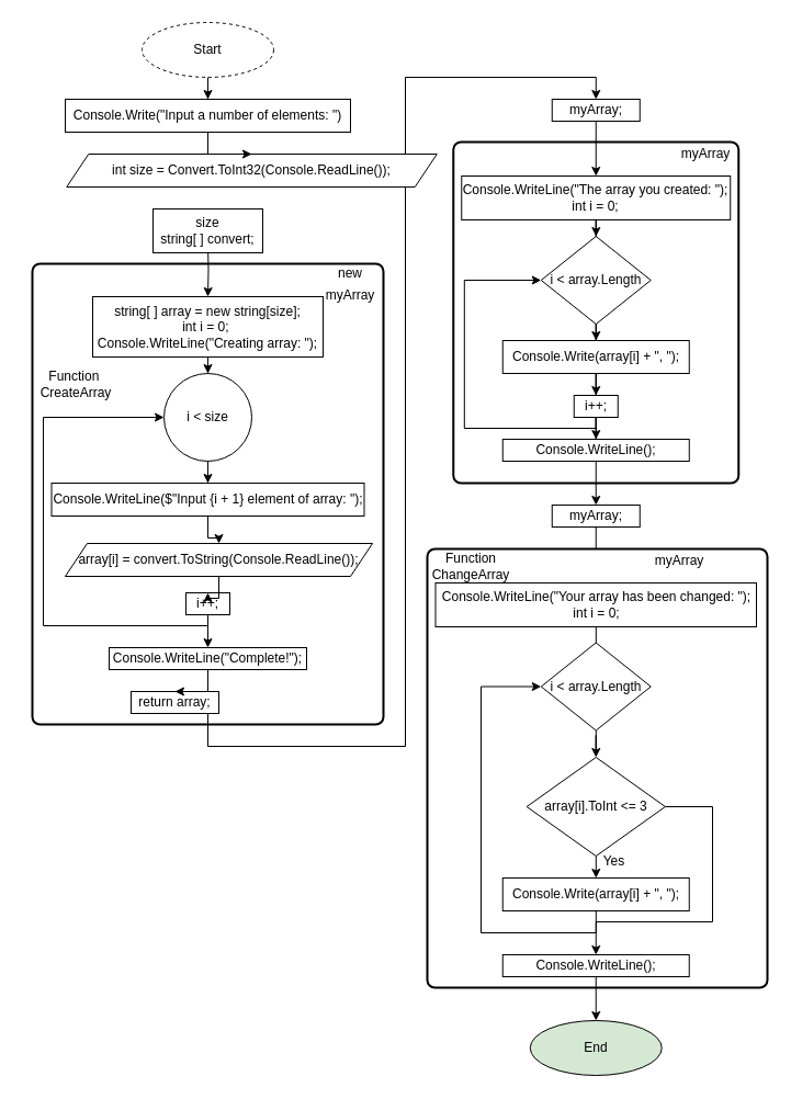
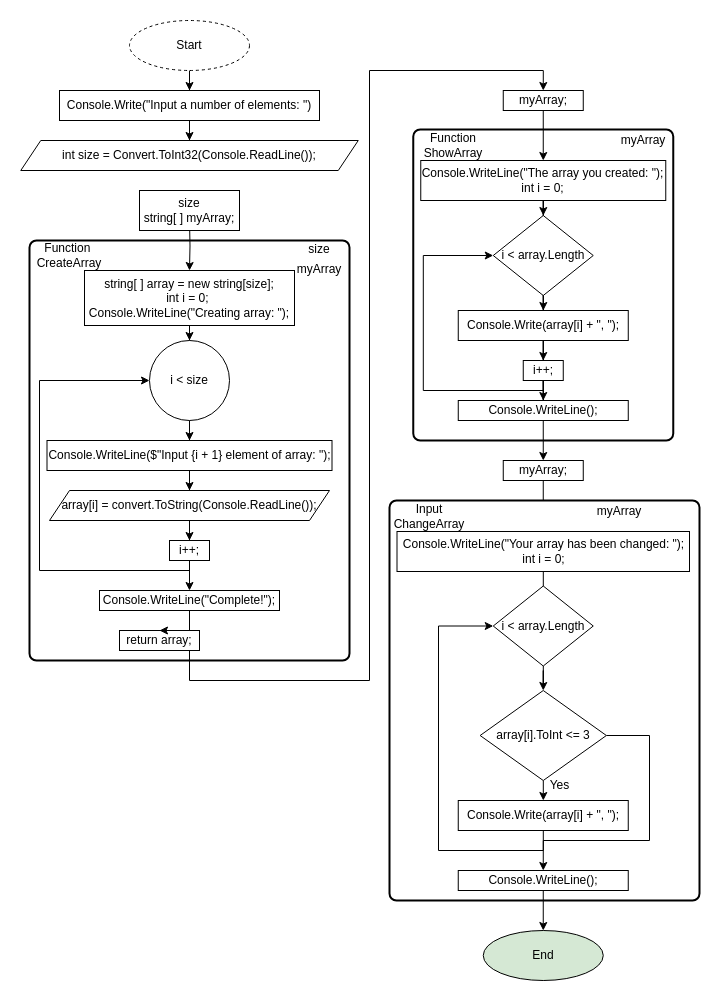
  <mxCell id="0" />
  <mxCell id="1" parent="0" />
  <mxCell id="2" value="" style="rounded=1;whiteSpace=wrap;html=1;absoluteArcSize=1;arcSize=14;strokeWidth=2;" parent="1" vertex="1"><mxGeometry x="412.76" y="129" width="260" height="311" as="geometry" /></mxCell>
  <mxCell id="3" value="" style="rounded=1;whiteSpace=wrap;html=1;absoluteArcSize=1;arcSize=14;strokeWidth=2;" parent="1" vertex="1"><mxGeometry x="29" y="240" width="320" height="420" as="geometry" /></mxCell>
  <mxCell id="4" style="edgeStyle=orthogonalEdgeStyle;rounded=0;orthogonalLoop=1;jettySize=auto;html=1;entryX=0.5;entryY=0;entryDx=0;entryDy=0;" edge="1" parent="1" source="5" target="41"><mxGeometry relative="1" as="geometry" /></mxCell>
  <mxCell id="5" value="Start" style="ellipse;whiteSpace=wrap;html=1;dashed=1;" parent="1" vertex="1"><mxGeometry x="129" y="20" width="120" height="50" as="geometry" /></mxCell>
  <mxCell id="6" value="" style="edgeStyle=orthogonalEdgeStyle;rounded=0;orthogonalLoop=1;jettySize=auto;html=1;" parent="1" target="8" edge="1"><mxGeometry relative="1" as="geometry"><mxPoint x="189" y="220" as="sourcePoint" /></mxGeometry></mxCell>
  <mxCell id="7" value="" style="edgeStyle=orthogonalEdgeStyle;rounded=0;orthogonalLoop=1;jettySize=auto;html=1;" parent="1" source="8" target="11" edge="1"><mxGeometry relative="1" as="geometry" /></mxCell>
  <mxCell id="8" value="string[ ] array = new string[size];&lt;br&gt;int i = 0;&amp;nbsp;&lt;br&gt;Console.WriteLine(&quot;Creating array: &quot;);" style="rounded=0;whiteSpace=wrap;html=1;" parent="1" vertex="1"><mxGeometry x="84" y="270" width="210" height="55" as="geometry" /></mxCell>
- <mxCell id="9" value="size&lt;br&gt;string[ ] convert;" style="rounded=0;whiteSpace=wrap;html=1;" parent="1" vertex="1"><mxGeometry x="139" y="190" width="100" height="40" as="geometry" /></mxCell>
+ <mxCell id="9" value="size&lt;br&gt;string[ ] myArray;" style="rounded=0;whiteSpace=wrap;html=1;" parent="1" vertex="1"><mxGeometry x="139" y="190" width="100" height="40" as="geometry" /></mxCell>
  <mxCell id="10" style="edgeStyle=orthogonalEdgeStyle;rounded=0;orthogonalLoop=1;jettySize=auto;html=1;entryX=0.5;entryY=0;entryDx=0;entryDy=0;" edge="1" parent="1" source="11" target="36"><mxGeometry relative="1" as="geometry" /></mxCell>
  <mxCell id="11" value="i &amp;lt; size" style="ellipse;whiteSpace=wrap;html=1;" parent="1" vertex="1"><mxGeometry x="149" y="340" width="80" height="80" as="geometry" /></mxCell>
  <mxCell id="12" style="edgeStyle=orthogonalEdgeStyle;rounded=0;orthogonalLoop=1;jettySize=auto;html=1;entryX=0;entryY=0.5;entryDx=0;entryDy=0;" parent="1" source="14" target="11" edge="1"><mxGeometry relative="1" as="geometry"><Array as="points"><mxPoint x="189" y="570" /><mxPoint x="39" y="570" /><mxPoint x="39" y="380" /></Array></mxGeometry></mxCell>
  <mxCell id="13" style="edgeStyle=orthogonalEdgeStyle;rounded=0;orthogonalLoop=1;jettySize=auto;html=1;" edge="1" parent="1" source="14" target="38"><mxGeometry relative="1" as="geometry" /></mxCell>
  <mxCell id="14" value="i++;" style="rounded=0;whiteSpace=wrap;html=1;" parent="1" vertex="1"><mxGeometry x="169" y="540" width="40" height="20" as="geometry" /></mxCell>
- <mxCell id="15" value="Function&amp;nbsp; CreateArray" style="text;html=1;strokeColor=none;fillColor=none;align=center;verticalAlign=middle;whiteSpace=wrap;rounded=0;" parent="1" vertex="1"><mxGeometry x="39" y="335" width="60" height="30" as="geometry" /></mxCell>
+ <mxCell id="15" value="Function&amp;nbsp; CreateArray" style="text;html=1;strokeColor=none;fillColor=none;align=center;verticalAlign=middle;whiteSpace=wrap;rounded=0;" parent="1" vertex="1"><mxGeometry x="39" y="240" width="60" height="30" as="geometry" /></mxCell>
  <mxCell id="16" style="edgeStyle=orthogonalEdgeStyle;rounded=0;orthogonalLoop=1;jettySize=auto;html=1;entryX=0.5;entryY=0;entryDx=0;entryDy=0;" parent="1" source="17" target="32" edge="1"><mxGeometry relative="1" as="geometry"><Array as="points"><mxPoint x="189" y="680" /><mxPoint x="369" y="680" /><mxPoint x="369" y="70" /><mxPoint x="543" y="70" /><mxPoint x="543" y="90" /></Array></mxGeometry></mxCell>
  <mxCell id="17" value="return array;" style="rounded=0;whiteSpace=wrap;html=1;" parent="1" vertex="1"><mxGeometry x="119" y="630" width="80" height="20" as="geometry" /></mxCell>
  <mxCell id="18" value="" style="edgeStyle=orthogonalEdgeStyle;rounded=0;orthogonalLoop=1;jettySize=auto;html=1;" parent="1" source="19" target="21" edge="1"><mxGeometry relative="1" as="geometry" /></mxCell>
  <mxCell id="19" value="Console.WriteLine(&quot;The array you created: &quot;);&lt;br&gt;int i = 0;" style="rounded=0;whiteSpace=wrap;html=1;" parent="1" vertex="1"><mxGeometry x="420.26" y="160" width="245" height="40" as="geometry" /></mxCell>
  <mxCell id="20" value="" style="edgeStyle=orthogonalEdgeStyle;rounded=0;orthogonalLoop=1;jettySize=auto;html=1;" parent="1" source="21" target="27" edge="1"><mxGeometry relative="1" as="geometry" /></mxCell>
  <mxCell id="21" value="i &amp;lt; array.Length" style="rhombus;whiteSpace=wrap;html=1;" parent="1" vertex="1"><mxGeometry x="492.76" y="215" width="100" height="80" as="geometry" /></mxCell>
  <mxCell id="22" style="edgeStyle=orthogonalEdgeStyle;rounded=0;orthogonalLoop=1;jettySize=auto;html=1;entryX=0;entryY=0.5;entryDx=0;entryDy=0;exitX=0.5;exitY=1;exitDx=0;exitDy=0;" parent="1" source="24" target="21" edge="1"><mxGeometry relative="1" as="geometry"><Array as="points"><mxPoint x="542.76" y="390" /><mxPoint x="422.76" y="390" /><mxPoint x="422.76" y="255" /></Array></mxGeometry></mxCell>
  <mxCell id="23" style="edgeStyle=orthogonalEdgeStyle;rounded=0;orthogonalLoop=1;jettySize=auto;html=1;entryX=0.5;entryY=0;entryDx=0;entryDy=0;" edge="1" parent="1" source="24" target="45"><mxGeometry relative="1" as="geometry" /></mxCell>
  <mxCell id="24" value="i++;" style="rounded=0;whiteSpace=wrap;html=1;" parent="1" vertex="1"><mxGeometry x="522.76" y="360" width="40" height="20" as="geometry" /></mxCell>
+ <mxCell id="25" value="Function ShowArray" style="text;html=1;strokeColor=none;fillColor=none;align=center;verticalAlign=middle;whiteSpace=wrap;rounded=0;" parent="1" vertex="1"><mxGeometry x="422.76" y="130" width="60" height="30" as="geometry" /></mxCell>
  <mxCell id="26" style="edgeStyle=orthogonalEdgeStyle;rounded=0;orthogonalLoop=1;jettySize=auto;html=1;entryX=0.5;entryY=0;entryDx=0;entryDy=0;" parent="1" source="27" target="24" edge="1"><mxGeometry relative="1" as="geometry" /></mxCell>
  <mxCell id="27" value="Console.Write(array[i] + &quot;, &quot;);" style="rounded=0;whiteSpace=wrap;html=1;" parent="1" vertex="1"><mxGeometry x="457.76" y="310" width="170" height="30" as="geometry" /></mxCell>
  <mxCell id="28" value="myArray" style="text;html=1;strokeColor=none;fillColor=none;align=center;verticalAlign=middle;whiteSpace=wrap;rounded=0;" parent="1" vertex="1"><mxGeometry x="289" y="259" width="60" height="20" as="geometry" /></mxCell>
- <mxCell id="29" value="new" style="text;html=1;strokeColor=none;fillColor=none;align=center;verticalAlign=middle;whiteSpace=wrap;rounded=0;" parent="1" vertex="1"><mxGeometry x="294" y="239" width="50" height="20" as="geometry" /></mxCell>
+ <mxCell id="29" value="size" style="text;html=1;strokeColor=none;fillColor=none;align=center;verticalAlign=middle;whiteSpace=wrap;rounded=0;" parent="1" vertex="1"><mxGeometry x="294" y="239" width="50" height="20" as="geometry" /></mxCell>
  <mxCell id="30" value="myArray" style="text;html=1;strokeColor=none;fillColor=none;align=center;verticalAlign=middle;whiteSpace=wrap;rounded=0;" parent="1" vertex="1"><mxGeometry x="612.76" y="130" width="60" height="20" as="geometry" /></mxCell>
  <mxCell id="31" style="edgeStyle=orthogonalEdgeStyle;rounded=0;orthogonalLoop=1;jettySize=auto;html=1;entryX=0.5;entryY=0;entryDx=0;entryDy=0;" parent="1" source="32" target="19" edge="1"><mxGeometry relative="1" as="geometry" /></mxCell>
  <mxCell id="32" value="myArray;" style="rounded=0;whiteSpace=wrap;html=1;" parent="1" vertex="1"><mxGeometry x="502.76" y="90" width="80" height="20" as="geometry" /></mxCell>
  <mxCell id="33" style="edgeStyle=orthogonalEdgeStyle;rounded=0;orthogonalLoop=1;jettySize=auto;html=1;entryX=0.5;entryY=0;entryDx=0;entryDy=0;" edge="1" parent="1" source="34" target="48"><mxGeometry relative="1" as="geometry" /></mxCell>
  <mxCell id="34" value="myArray;" style="rounded=0;whiteSpace=wrap;html=1;" parent="1" vertex="1"><mxGeometry x="502.76" y="460" width="80" height="20" as="geometry" /></mxCell>
  <mxCell id="35" style="edgeStyle=orthogonalEdgeStyle;rounded=0;orthogonalLoop=1;jettySize=auto;html=1;entryX=0.5;entryY=0;entryDx=0;entryDy=0;" edge="1" parent="1" source="36" target="43"><mxGeometry relative="1" as="geometry" /></mxCell>
  <mxCell id="36" value="Console.WriteLine($&quot;Input {i + 1} element of array: &quot;);" style="rounded=0;whiteSpace=wrap;html=1;" vertex="1" parent="1"><mxGeometry x="46.5" y="440" width="285" height="30" as="geometry" /></mxCell>
  <mxCell id="37" style="edgeStyle=orthogonalEdgeStyle;rounded=0;orthogonalLoop=1;jettySize=auto;html=1;" edge="1" parent="1" source="38" target="17"><mxGeometry relative="1" as="geometry" /></mxCell>
  <mxCell id="38" value="Console.WriteLine(&quot;Complete!&quot;);" style="rounded=0;whiteSpace=wrap;html=1;" vertex="1" parent="1"><mxGeometry x="99" y="590" width="180" height="20" as="geometry" /></mxCell>
- <mxCell id="39" value="int size = Convert.ToInt32(Console.ReadLine());" style="shape=parallelogram;perimeter=parallelogramPerimeter;whiteSpace=wrap;html=1;fixedSize=1;" vertex="1" parent="1"><mxGeometry x="60.25" y="140" width="337.5" height="30" as="geometry" /></mxCell>
+ <mxCell id="39" value="int size = Convert.ToInt32(Console.ReadLine());" style="shape=parallelogram;perimeter=parallelogramPerimeter;whiteSpace=wrap;html=1;fixedSize=1;" vertex="1" parent="1"><mxGeometry x="20.25" y="140" width="337.5" height="30" as="geometry" /></mxCell>
  <mxCell id="40" style="edgeStyle=orthogonalEdgeStyle;rounded=0;orthogonalLoop=1;jettySize=auto;html=1;entryX=0.5;entryY=0;entryDx=0;entryDy=0;" edge="1" parent="1" source="41" target="39"><mxGeometry relative="1" as="geometry" /></mxCell>
  <mxCell id="41" value="Console.Write(&quot;Input a number of elements: &quot;)" style="rounded=0;whiteSpace=wrap;html=1;" vertex="1" parent="1"><mxGeometry x="59" y="90" width="260" height="30" as="geometry" /></mxCell>
  <mxCell id="42" style="edgeStyle=orthogonalEdgeStyle;rounded=0;orthogonalLoop=1;jettySize=auto;html=1;" edge="1" parent="1" source="43" target="14"><mxGeometry relative="1" as="geometry" /></mxCell>
- <mxCell id="43" value="array[i] = convert.ToString(Console.ReadLine());" style="shape=parallelogram;perimeter=parallelogramPerimeter;whiteSpace=wrap;html=1;fixedSize=1;" vertex="1" parent="1"><mxGeometry x="59" y="495" width="280" height="30" as="geometry" /></mxCell>
+ <mxCell id="43" value="array[i] = convert.ToString(Console.ReadLine());" style="shape=parallelogram;perimeter=parallelogramPerimeter;whiteSpace=wrap;html=1;fixedSize=1;" vertex="1" parent="1"><mxGeometry x="49" y="490" width="280" height="30" as="geometry" /></mxCell>
  <mxCell id="44" style="edgeStyle=orthogonalEdgeStyle;rounded=0;orthogonalLoop=1;jettySize=auto;html=1;entryX=0.5;entryY=0;entryDx=0;entryDy=0;" edge="1" parent="1" source="45" target="34"><mxGeometry relative="1" as="geometry" /></mxCell>
  <mxCell id="45" value="Console.WriteLine();" style="rounded=0;whiteSpace=wrap;html=1;" vertex="1" parent="1"><mxGeometry x="457.76" y="400" width="170" height="20" as="geometry" /></mxCell>
  <mxCell id="46" value="" style="rounded=1;whiteSpace=wrap;html=1;absoluteArcSize=1;arcSize=14;strokeWidth=2;" vertex="1" parent="1"><mxGeometry x="389" y="500" width="310" height="400" as="geometry" /></mxCell>
  <mxCell id="47" value="" style="edgeStyle=orthogonalEdgeStyle;rounded=0;orthogonalLoop=1;jettySize=auto;html=1;" edge="1" parent="1" source="48" target="50"><mxGeometry relative="1" as="geometry" /></mxCell>
  <mxCell id="48" value="Console.WriteLine(&quot;Your array has been changed: &quot;);&lt;br&gt;int i = 0;" style="rounded=0;whiteSpace=wrap;html=1;" vertex="1" parent="1"><mxGeometry x="396.5" y="531" width="292.5" height="40" as="geometry" /></mxCell>
  <mxCell id="49" style="edgeStyle=orthogonalEdgeStyle;rounded=0;orthogonalLoop=1;jettySize=auto;html=1;entryX=0.5;entryY=0;entryDx=0;entryDy=0;" edge="1" parent="1" source="50" target="55"><mxGeometry relative="1" as="geometry" /></mxCell>
  <mxCell id="50" value="i &amp;lt; array.Length" style="rhombus;whiteSpace=wrap;html=1;" vertex="1" parent="1"><mxGeometry x="492.75" y="585.5" width="100" height="80" as="geometry" /></mxCell>
- <mxCell id="51" value="Function ChangeArray" style="text;html=1;strokeColor=none;fillColor=none;align=center;verticalAlign=middle;whiteSpace=wrap;rounded=0;" vertex="1" parent="1"><mxGeometry x="399" y="501" width="60" height="30" as="geometry" /></mxCell>
+ <mxCell id="51" value="Input ChangeArray" style="text;html=1;strokeColor=none;fillColor=none;align=center;verticalAlign=middle;whiteSpace=wrap;rounded=0;" vertex="1" parent="1"><mxGeometry x="399" y="501" width="60" height="30" as="geometry" /></mxCell>
  <mxCell id="52" value="myArray" style="text;html=1;strokeColor=none;fillColor=none;align=center;verticalAlign=middle;whiteSpace=wrap;rounded=0;" vertex="1" parent="1"><mxGeometry x="589" y="501" width="60" height="20" as="geometry" /></mxCell>
  <mxCell id="53" style="edgeStyle=orthogonalEdgeStyle;rounded=0;orthogonalLoop=1;jettySize=auto;html=1;" edge="1" parent="1" source="55" target="57"><mxGeometry relative="1" as="geometry" /></mxCell>
  <mxCell id="54" style="edgeStyle=orthogonalEdgeStyle;rounded=0;orthogonalLoop=1;jettySize=auto;html=1;entryX=0.5;entryY=0;entryDx=0;entryDy=0;" edge="1" parent="1" source="55" target="59"><mxGeometry relative="1" as="geometry"><Array as="points"><mxPoint x="649" y="735" /><mxPoint x="649" y="840" /><mxPoint x="543" y="840" /></Array></mxGeometry></mxCell>
  <mxCell id="55" value="array[i].ToInt &amp;lt;= 3" style="rhombus;whiteSpace=wrap;html=1;" vertex="1" parent="1"><mxGeometry x="479.63" y="690" width="126.25" height="90" as="geometry" /></mxCell>
  <mxCell id="56" style="edgeStyle=orthogonalEdgeStyle;rounded=0;orthogonalLoop=1;jettySize=auto;html=1;entryX=0;entryY=0.5;entryDx=0;entryDy=0;" edge="1" parent="1" source="57" target="50"><mxGeometry relative="1" as="geometry"><Array as="points"><mxPoint x="543" y="850" /><mxPoint x="438" y="850" /><mxPoint x="438" y="625" /></Array></mxGeometry></mxCell>
  <mxCell id="57" value="Console.Write(array[i] + &quot;, &quot;);" style="rounded=0;whiteSpace=wrap;html=1;" vertex="1" parent="1"><mxGeometry x="457.75" y="800" width="170" height="30" as="geometry" /></mxCell>
  <mxCell id="58" style="edgeStyle=orthogonalEdgeStyle;rounded=0;orthogonalLoop=1;jettySize=auto;html=1;entryX=0.5;entryY=0;entryDx=0;entryDy=0;" edge="1" parent="1" source="59" target="61"><mxGeometry relative="1" as="geometry" /></mxCell>
  <mxCell id="59" value="Console.WriteLine();" style="rounded=0;whiteSpace=wrap;html=1;" vertex="1" parent="1"><mxGeometry x="457.75" y="870" width="170" height="20" as="geometry" /></mxCell>
  <mxCell id="60" value="Yes" style="text;html=1;align=center;verticalAlign=middle;resizable=0;points=[];autosize=1;strokeColor=none;fillColor=none;" vertex="1" parent="1"><mxGeometry x="539" y="770" width="40" height="30" as="geometry" /></mxCell>
  <mxCell id="61" value="End" style="ellipse;whiteSpace=wrap;html=1;fillColor=#d5e8d4;" vertex="1" parent="1"><mxGeometry x="482.75" y="930" width="120" height="50" as="geometry" /></mxCell>
